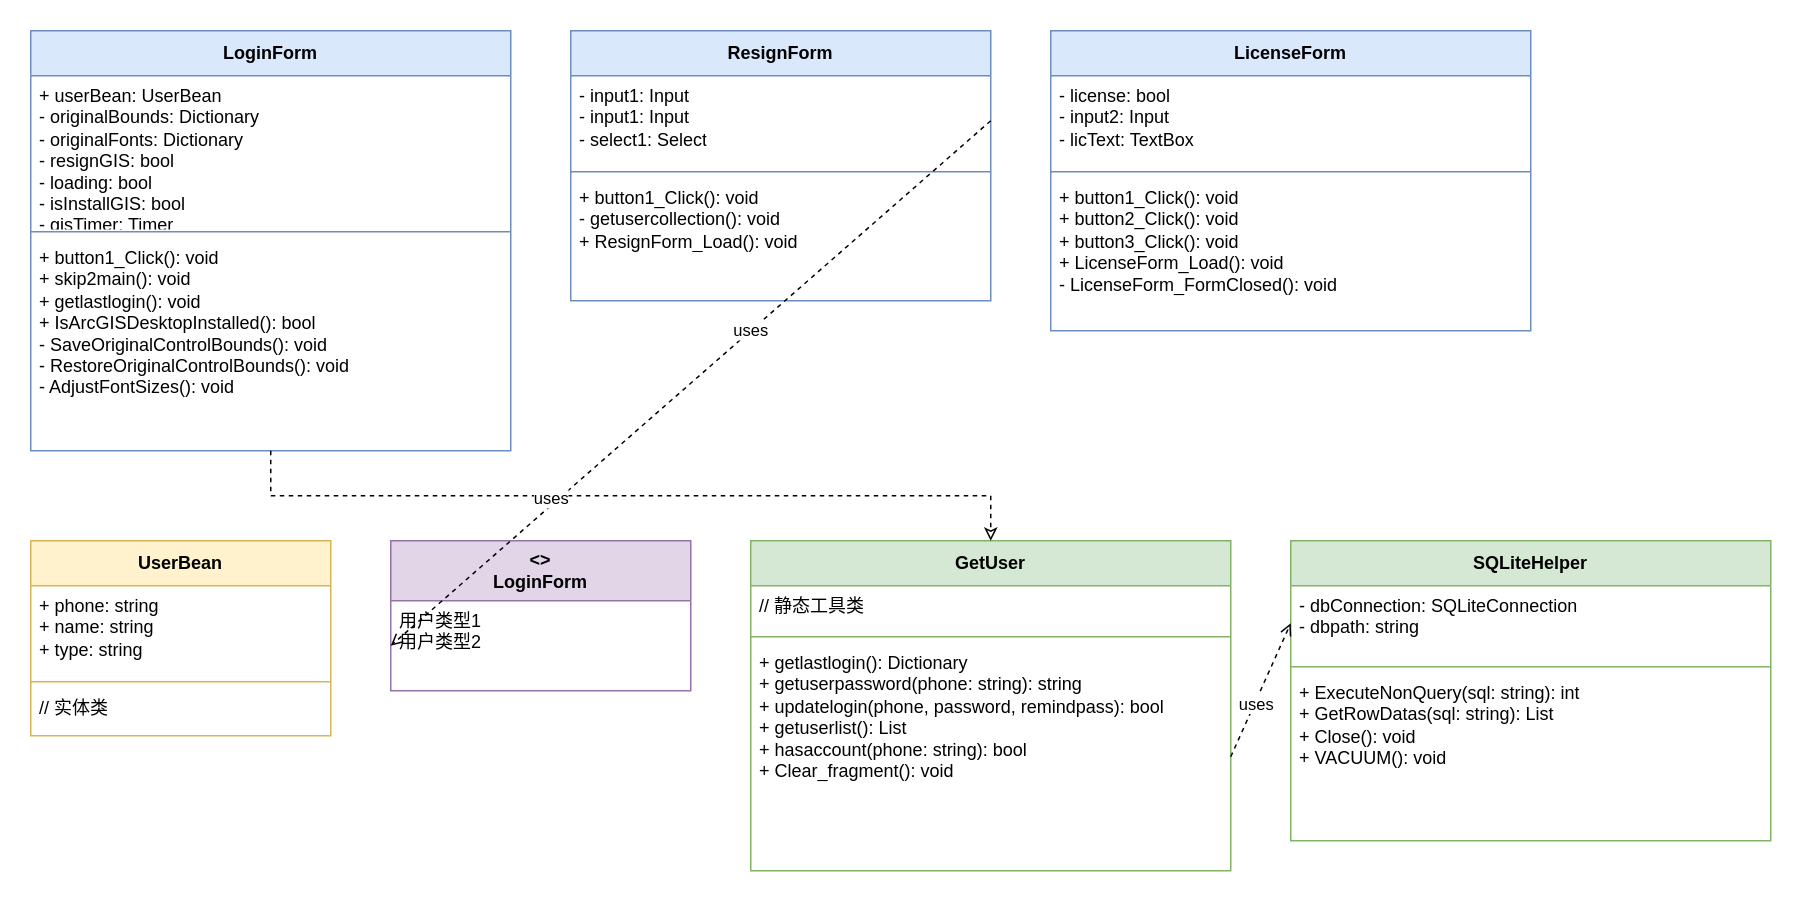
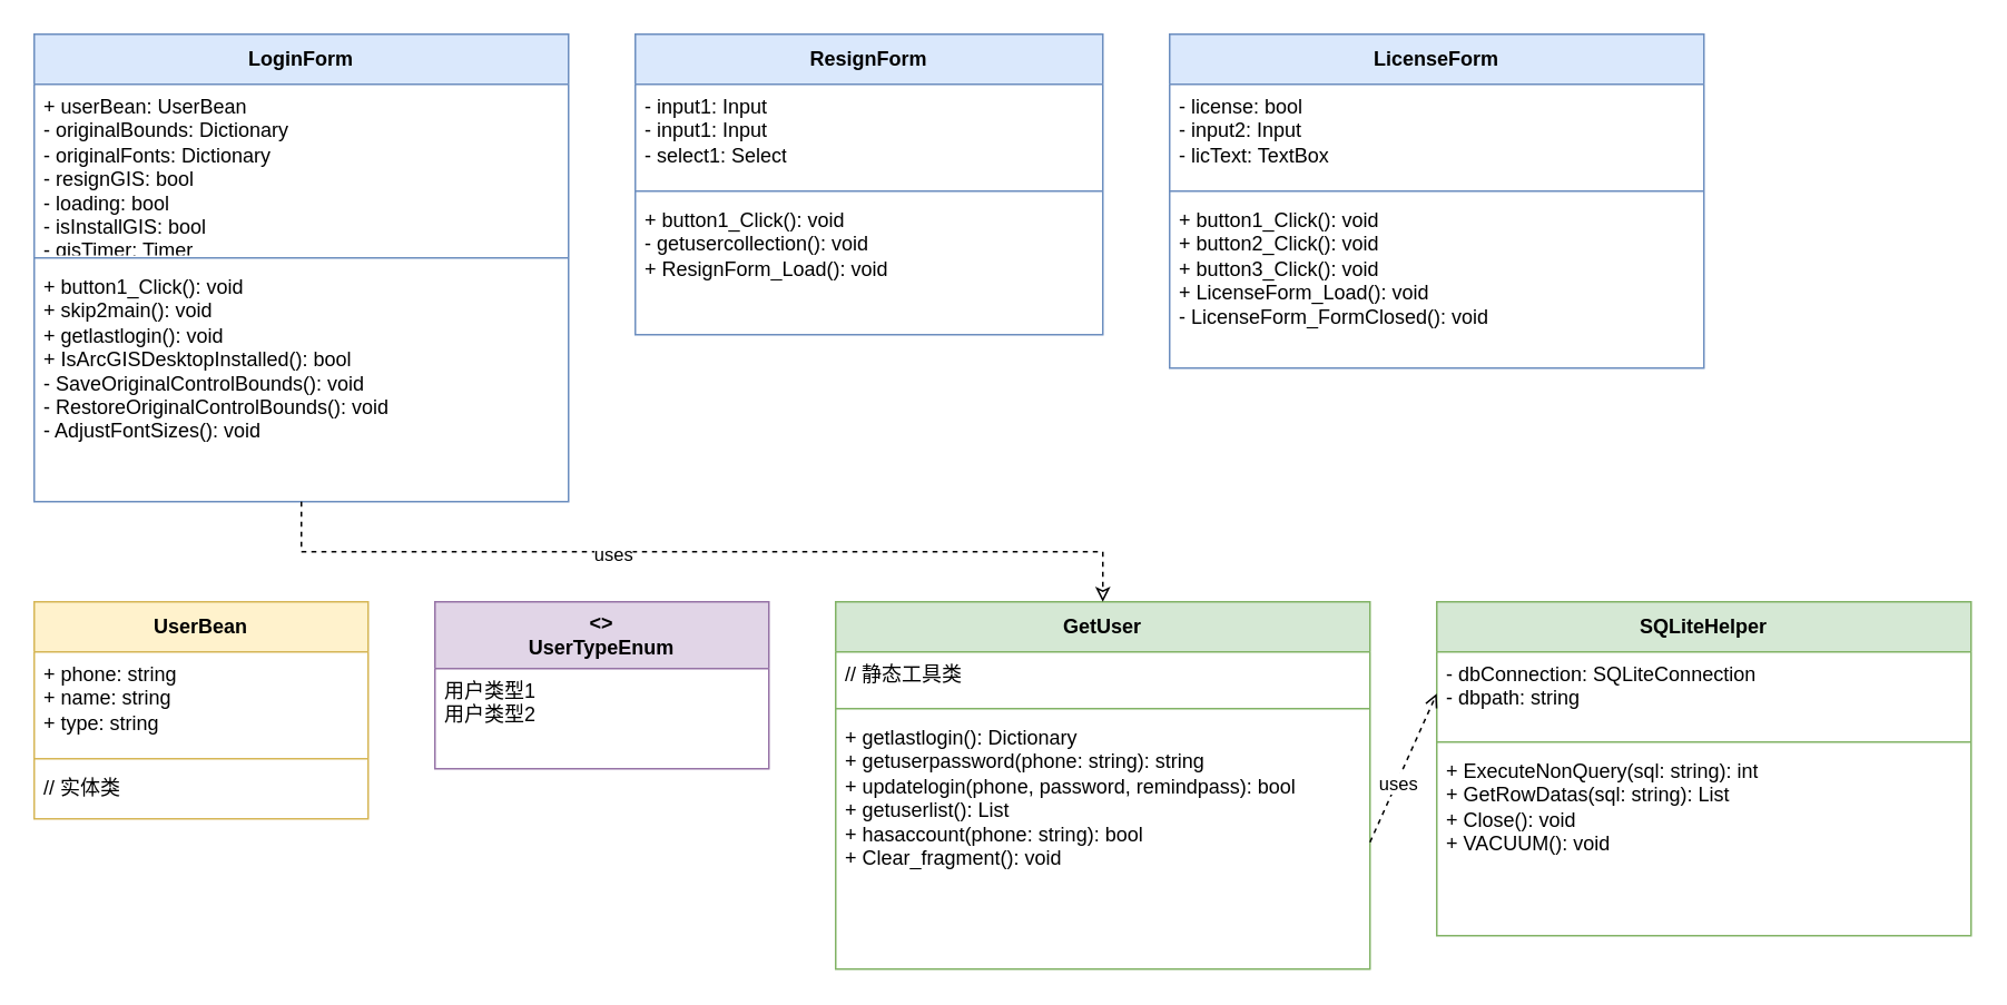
  <mxCell id="0" />
  <mxCell id="1" parent="0" />
  <mxCell id="2" value="&lt;b&gt;LoginForm&lt;/b&gt;" style="swimlane;fontStyle=0;childLayout=stackLayout;horizontal=1;startSize=30;horizontalStack=0;resizeParent=1;resizeParentMax=0;resizeLast=0;collapsible=1;marginBottom=0;whiteSpace=wrap;html=1;fillColor=#dae8fc;strokeColor=#6c8ebf;" vertex="1" parent="1"><mxGeometry x="20" y="20" width="320" height="280" as="geometry" /></mxCell>
  <mxCell id="3" value="+ userBean: UserBean&#10;- originalBounds: Dictionary&lt;Control, Rectangle&gt;&#10;- originalFonts: Dictionary&lt;Control, Font&gt;&#10;- resignGIS: bool&#10;- loading: bool&#10;- isInstallGIS: bool&#10;- gisTimer: Timer" style="text;strokeColor=none;fillColor=none;align=left;verticalAlign=top;spacingLeft=4;spacingRight=4;overflow=hidden;rotatable=0;points=[[0,0.5],[1,0.5]];portConstraint=eastwest;whiteSpace=wrap;html=1;" vertex="1" parent="2"><mxGeometry y="30" width="320" height="100" as="geometry" /></mxCell>
  <mxCell id="4" value="" style="line;strokeWidth=1;fillColor=none;align=left;verticalAlign=middle;spacingTop=-1;spacingLeft=3;spacingRight=3;rotatable=0;labelPosition=right;points=[];portConstraint=eastwest;strokeColor=inherit;" vertex="1" parent="2"><mxGeometry y="130" width="320" height="8" as="geometry" /></mxCell>
  <mxCell id="5" value="+ button1_Click(): void&#10;+ skip2main(): void&#10;+ getlastlogin(): void&#10;+ IsArcGISDesktopInstalled(): bool&#10;- SaveOriginalControlBounds(): void&#10;- RestoreOriginalControlBounds(): void&#10;- AdjustFontSizes(): void" style="text;strokeColor=none;fillColor=none;align=left;verticalAlign=top;spacingLeft=4;spacingRight=4;overflow=hidden;rotatable=0;points=[[0,0.5],[1,0.5]];portConstraint=eastwest;whiteSpace=wrap;html=1;" vertex="1" parent="2"><mxGeometry y="138" width="320" height="142" as="geometry" /></mxCell>
  <mxCell id="6" value="&lt;b&gt;ResignForm&lt;/b&gt;" style="swimlane;fontStyle=0;childLayout=stackLayout;horizontal=1;startSize=30;horizontalStack=0;resizeParent=1;resizeParentMax=0;resizeLast=0;collapsible=1;marginBottom=0;whiteSpace=wrap;html=1;fillColor=#dae8fc;strokeColor=#6c8ebf;" vertex="1" parent="1"><mxGeometry x="380" y="20" width="280" height="180" as="geometry" /></mxCell>
  <mxCell id="7" value="- input1: Input&#10;- input1: Input&#10;- select1: Select" style="text;strokeColor=none;fillColor=none;align=left;verticalAlign=top;spacingLeft=4;spacingRight=4;overflow=hidden;rotatable=0;points=[[0,0.5],[1,0.5]];portConstraint=eastwest;whiteSpace=wrap;html=1;" vertex="1" parent="6"><mxGeometry y="30" width="280" height="60" as="geometry" /></mxCell>
  <mxCell id="8" value="" style="line;strokeWidth=1;fillColor=none;align=left;verticalAlign=middle;spacingTop=-1;spacingLeft=3;spacingRight=3;rotatable=0;labelPosition=right;points=[];portConstraint=eastwest;strokeColor=inherit;" vertex="1" parent="6"><mxGeometry y="90" width="280" height="8" as="geometry" /></mxCell>
  <mxCell id="9" value="+ button1_Click(): void&#10;- getusercollection(): void&#10;+ ResignForm_Load(): void" style="text;strokeColor=none;fillColor=none;align=left;verticalAlign=top;spacingLeft=4;spacingRight=4;overflow=hidden;rotatable=0;points=[[0,0.5],[1,0.5]];portConstraint=eastwest;whiteSpace=wrap;html=1;" vertex="1" parent="6"><mxGeometry y="98" width="280" height="82" as="geometry" /></mxCell>
  <mxCell id="10" value="&lt;b&gt;LicenseForm&lt;/b&gt;" style="swimlane;fontStyle=0;childLayout=stackLayout;horizontal=1;startSize=30;horizontalStack=0;resizeParent=1;resizeParentMax=0;resizeLast=0;collapsible=1;marginBottom=0;whiteSpace=wrap;html=1;fillColor=#dae8fc;strokeColor=#6c8ebf;" vertex="1" parent="1"><mxGeometry x="700" y="20" width="320" height="200" as="geometry" /></mxCell>
  <mxCell id="11" value="- license: bool&#10;- input2: Input&#10;- licText: TextBox" style="text;strokeColor=none;fillColor=none;align=left;verticalAlign=top;spacingLeft=4;spacingRight=4;overflow=hidden;rotatable=0;points=[[0,0.5],[1,0.5]];portConstraint=eastwest;whiteSpace=wrap;html=1;" vertex="1" parent="10"><mxGeometry y="30" width="320" height="60" as="geometry" /></mxCell>
  <mxCell id="12" value="" style="line;strokeWidth=1;fillColor=none;align=left;verticalAlign=middle;spacingTop=-1;spacingLeft=3;spacingRight=3;rotatable=0;labelPosition=right;points=[];portConstraint=eastwest;strokeColor=inherit;" vertex="1" parent="10"><mxGeometry y="90" width="320" height="8" as="geometry" /></mxCell>
  <mxCell id="13" value="+ button1_Click(): void&#10;+ button2_Click(): void&#10;+ button3_Click(): void&#10;+ LicenseForm_Load(): void&#10;- LicenseForm_FormClosed(): void" style="text;strokeColor=none;fillColor=none;align=left;verticalAlign=top;spacingLeft=4;spacingRight=4;overflow=hidden;rotatable=0;points=[[0,0.5],[1,0.5]];portConstraint=eastwest;whiteSpace=wrap;html=1;" vertex="1" parent="10"><mxGeometry y="98" width="320" height="102" as="geometry" /></mxCell>
  <mxCell id="14" value="&lt;b&gt;UserBean&lt;/b&gt;" style="swimlane;fontStyle=0;childLayout=stackLayout;horizontal=1;startSize=30;horizontalStack=0;resizeParent=1;resizeParentMax=0;resizeLast=0;collapsible=1;marginBottom=0;whiteSpace=wrap;html=1;fillColor=#fff2cc;strokeColor=#d6b656;" vertex="1" parent="1"><mxGeometry x="20" y="360" width="200" height="130" as="geometry" /></mxCell>
  <mxCell id="15" value="+ phone: string&#10;+ name: string&#10;+ type: string" style="text;strokeColor=none;fillColor=none;align=left;verticalAlign=top;spacingLeft=4;spacingRight=4;overflow=hidden;rotatable=0;points=[[0,0.5],[1,0.5]];portConstraint=eastwest;whiteSpace=wrap;html=1;" vertex="1" parent="14"><mxGeometry y="30" width="200" height="60" as="geometry" /></mxCell>
  <mxCell id="16" value="" style="line;strokeWidth=1;fillColor=none;align=left;verticalAlign=middle;spacingTop=-1;spacingLeft=3;spacingRight=3;rotatable=0;labelPosition=right;points=[];portConstraint=eastwest;strokeColor=inherit;" vertex="1" parent="14"><mxGeometry y="90" width="200" height="8" as="geometry" /></mxCell>
  <mxCell id="17" value="// 实体类" style="text;strokeColor=none;fillColor=none;align=left;verticalAlign=top;spacingLeft=4;spacingRight=4;overflow=hidden;rotatable=0;points=[[0,0.5],[1,0.5]];portConstraint=eastwest;whiteSpace=wrap;html=1;" vertex="1" parent="14"><mxGeometry y="98" width="200" height="32" as="geometry" /></mxCell>
- <mxCell id="18" value="&lt;b&gt;&lt;&lt;enumeration&gt;&gt;&#10;LoginForm&lt;/b&gt;" style="swimlane;fontStyle=0;childLayout=stackLayout;horizontal=1;startSize=40;horizontalStack=0;resizeParent=1;resizeParentMax=0;resizeLast=0;collapsible=1;marginBottom=0;whiteSpace=wrap;html=1;fillColor=#e1d5e7;strokeColor=#9673a6;" vertex="1" parent="1"><mxGeometry x="260" y="360" width="200" height="100" as="geometry" /></mxCell>
+ <mxCell id="18" value="&lt;b&gt;&lt;&lt;enumeration&gt;&gt;&#10;UserTypeEnum&lt;/b&gt;" style="swimlane;fontStyle=0;childLayout=stackLayout;horizontal=1;startSize=40;horizontalStack=0;resizeParent=1;resizeParentMax=0;resizeLast=0;collapsible=1;marginBottom=0;whiteSpace=wrap;html=1;fillColor=#e1d5e7;strokeColor=#9673a6;" vertex="1" parent="1"><mxGeometry x="260" y="360" width="200" height="100" as="geometry" /></mxCell>
  <mxCell id="19" value="用户类型1&#10;用户类型2" style="text;strokeColor=none;fillColor=none;align=left;verticalAlign=top;spacingLeft=4;spacingRight=4;overflow=hidden;rotatable=0;points=[[0,0.5],[1,0.5]];portConstraint=eastwest;whiteSpace=wrap;html=1;" vertex="1" parent="18"><mxGeometry y="40" width="200" height="60" as="geometry" /></mxCell>
  <mxCell id="20" value="&lt;b&gt;GetUser&lt;/b&gt;" style="swimlane;fontStyle=0;childLayout=stackLayout;horizontal=1;startSize=30;horizontalStack=0;resizeParent=1;resizeParentMax=0;resizeLast=0;collapsible=1;marginBottom=0;whiteSpace=wrap;html=1;fillColor=#d5e8d4;strokeColor=#82b366;" vertex="1" parent="1"><mxGeometry x="500" y="360" width="320" height="220" as="geometry" /></mxCell>
  <mxCell id="21" value="// 静态工具类" style="text;strokeColor=none;fillColor=none;align=left;verticalAlign=top;spacingLeft=4;spacingRight=4;overflow=hidden;rotatable=0;points=[[0,0.5],[1,0.5]];portConstraint=eastwest;whiteSpace=wrap;html=1;" vertex="1" parent="20"><mxGeometry y="30" width="320" height="30" as="geometry" /></mxCell>
  <mxCell id="22" value="" style="line;strokeWidth=1;fillColor=none;align=left;verticalAlign=middle;spacingTop=-1;spacingLeft=3;spacingRight=3;rotatable=0;labelPosition=right;points=[];portConstraint=eastwest;strokeColor=inherit;" vertex="1" parent="20"><mxGeometry y="60" width="320" height="8" as="geometry" /></mxCell>
  <mxCell id="23" value="+ getlastlogin(): Dictionary&lt;string, object&gt;&#10;+ getuserpassword(phone: string): string&#10;+ updatelogin(phone, password, remindpass): bool&#10;+ getuserlist(): List&lt;string&gt;&#10;+ hasaccount(phone: string): bool&#10;+ Clear_fragment(): void" style="text;strokeColor=none;fillColor=none;align=left;verticalAlign=top;spacingLeft=4;spacingRight=4;overflow=hidden;rotatable=0;points=[[0,0.5],[1,0.5]];portConstraint=eastwest;whiteSpace=wrap;html=1;" vertex="1" parent="20"><mxGeometry y="68" width="320" height="152" as="geometry" /></mxCell>
  <mxCell id="24" value="&lt;b&gt;SQLiteHelper&lt;/b&gt;" style="swimlane;fontStyle=0;childLayout=stackLayout;horizontal=1;startSize=30;horizontalStack=0;resizeParent=1;resizeParentMax=0;resizeLast=0;collapsible=1;marginBottom=0;whiteSpace=wrap;html=1;fillColor=#d5e8d4;strokeColor=#82b366;" vertex="1" parent="1"><mxGeometry x="860" y="360" width="320" height="200" as="geometry" /></mxCell>
  <mxCell id="25" value="- dbConnection: SQLiteConnection&#10;- dbpath: string" style="text;strokeColor=none;fillColor=none;align=left;verticalAlign=top;spacingLeft=4;spacingRight=4;overflow=hidden;rotatable=0;points=[[0,0.5],[1,0.5]];portConstraint=eastwest;whiteSpace=wrap;html=1;" vertex="1" parent="24"><mxGeometry y="30" width="320" height="50" as="geometry" /></mxCell>
  <mxCell id="26" value="" style="line;strokeWidth=1;fillColor=none;align=left;verticalAlign=middle;spacingTop=-1;spacingLeft=3;spacingRight=3;rotatable=0;labelPosition=right;points=[];portConstraint=eastwest;strokeColor=inherit;" vertex="1" parent="24"><mxGeometry y="80" width="320" height="8" as="geometry" /></mxCell>
  <mxCell id="27" value="+ ExecuteNonQuery(sql: string): int&#10;+ GetRowDatas(sql: string): List&lt;Dictionary&gt;&#10;+ Close(): void&#10;+ VACUUM(): void" style="text;strokeColor=none;fillColor=none;align=left;verticalAlign=top;spacingLeft=4;spacingRight=4;overflow=hidden;rotatable=0;points=[[0,0.5],[1,0.5]];portConstraint=eastwest;whiteSpace=wrap;html=1;" vertex="1" parent="24"><mxGeometry y="88" width="320" height="112" as="geometry" /></mxCell>
- <mxCell id="28" value="" style="endArrow=open;endFill=0;dashed=1;html=1;rounded=0;exitX=1;exitY=0.5;exitDx=0;exitDy=0;entryX=0;entryY=0.5;entryDx=0;entryDy=0;" edge="1" parent="1" source="7" target="19"><mxGeometry width="50" height="50" relative="1" as="geometry"><mxPoint x="380" y="380" as="sourcePoint" /><mxPoint x="430" y="330" as="targetPoint" /></mxGeometry></mxCell>
- <mxCell id="29" value="uses" style="edgeLabel;html=1;align=center;verticalAlign=middle;resizable=0;points=[];" vertex="1" connectable="0" parent="28"><mxGeometry x="-0.2" y="-1" relative="1" as="geometry"><mxPoint as="offset" /></mxGeometry></mxCell>
  <mxCell id="30" value="" style="endArrow=classic;endFill=0;dashed=1;html=1;rounded=0;exitX=0.5;exitY=1;exitDx=0;exitDy=0;entryX=0.5;entryY=0;entryDx=0;entryDy=0;" edge="1" parent="1" source="2" target="20"><mxGeometry width="50" height="50" relative="1" as="geometry"><mxPoint x="380" y="380" as="sourcePoint" /><mxPoint x="430" y="330" as="targetPoint" /><Array as="points"><mxPoint x="180" y="330" /><mxPoint x="660" y="330" /></Array></mxGeometry></mxCell>
  <mxCell id="31" value="uses" style="edgeLabel;html=1;align=center;verticalAlign=middle;resizable=0;points=[];" vertex="1" connectable="0" parent="30"><mxGeometry x="-0.2" y="-1" relative="1" as="geometry"><mxPoint as="offset" /></mxGeometry></mxCell>
  <mxCell id="32" value="" style="endArrow=open;endFill=0;dashed=1;html=1;rounded=0;exitX=1;exitY=0.5;exitDx=0;exitDy=0;entryX=0;entryY=0.5;entryDx=0;entryDy=0;" edge="1" parent="1" source="23" target="25"><mxGeometry width="50" height="50" relative="1" as="geometry"><mxPoint x="380" y="480" as="sourcePoint" /><mxPoint x="430" y="430" as="targetPoint" /></mxGeometry></mxCell>
  <mxCell id="33" value="uses" style="edgeLabel;html=1;align=center;verticalAlign=middle;resizable=0;points=[];" vertex="1" connectable="0" parent="32"><mxGeometry x="-0.2" y="-1" relative="1" as="geometry"><mxPoint as="offset" /></mxGeometry></mxCell>
